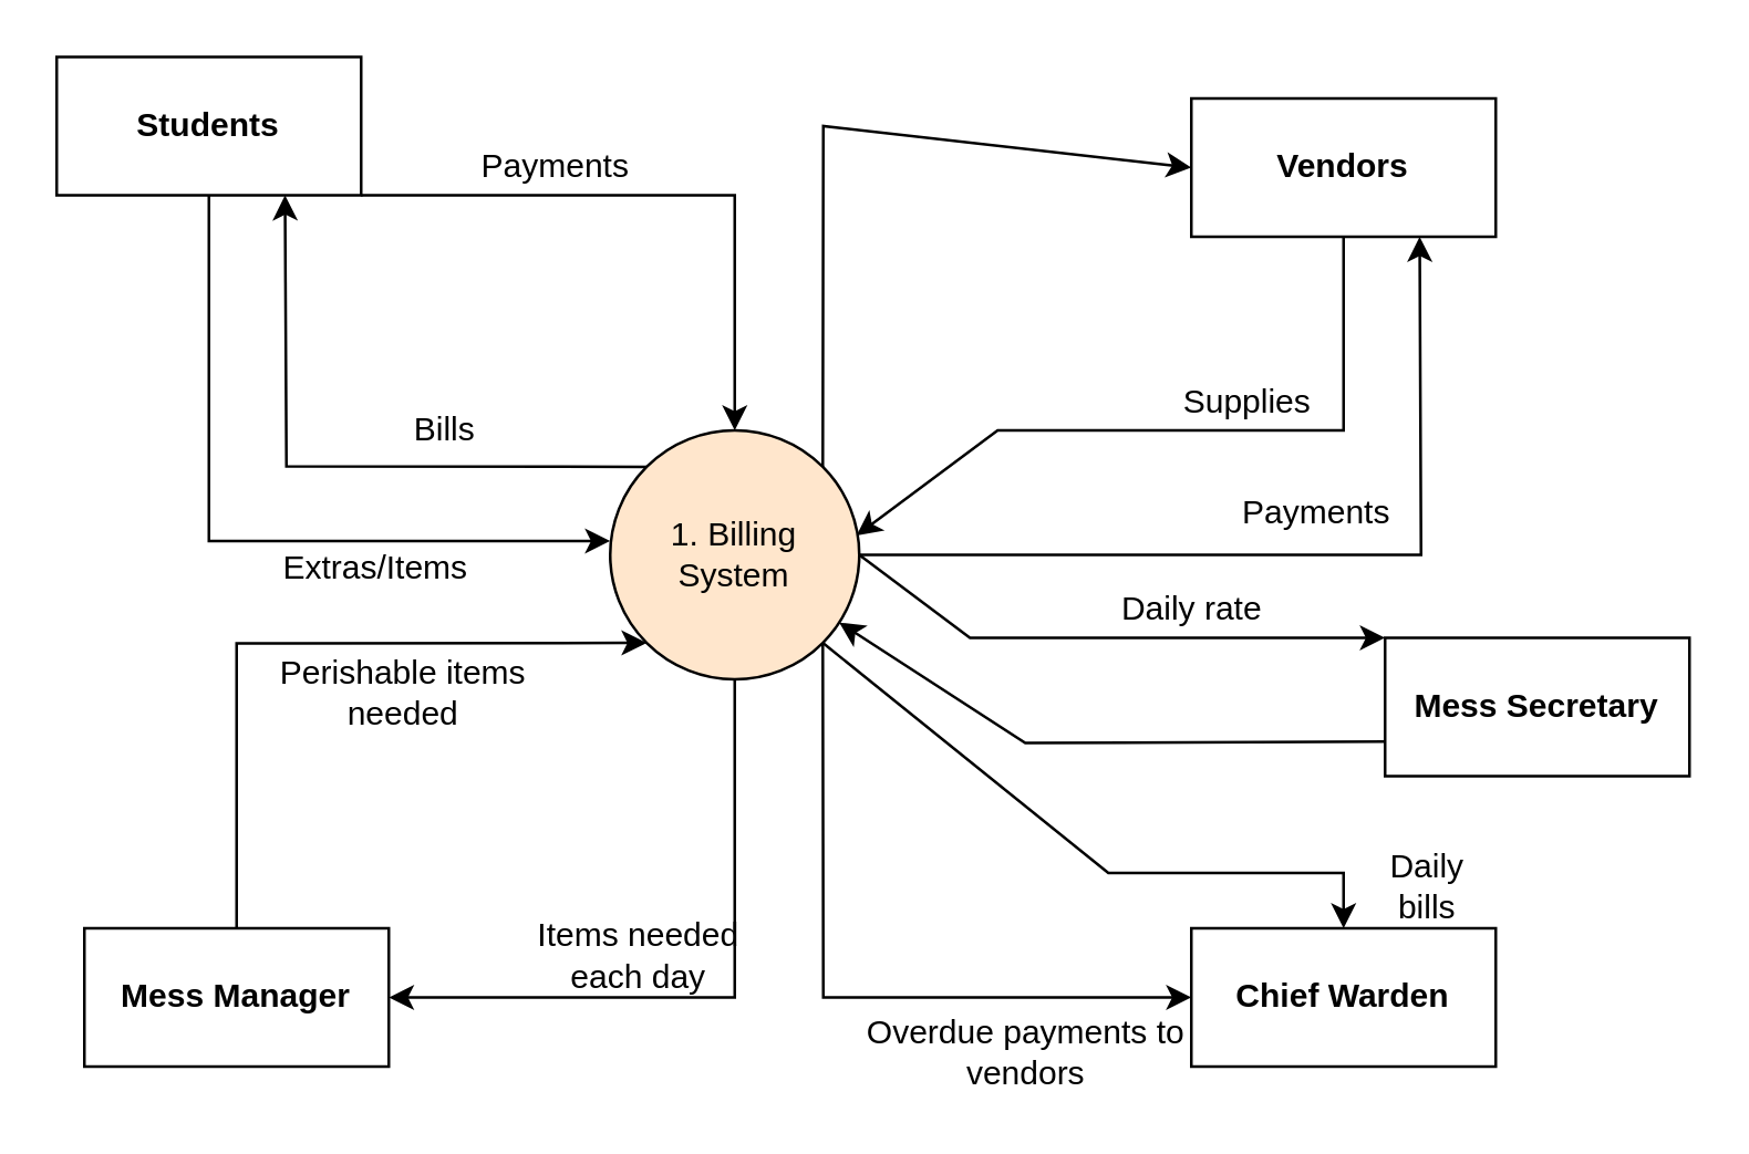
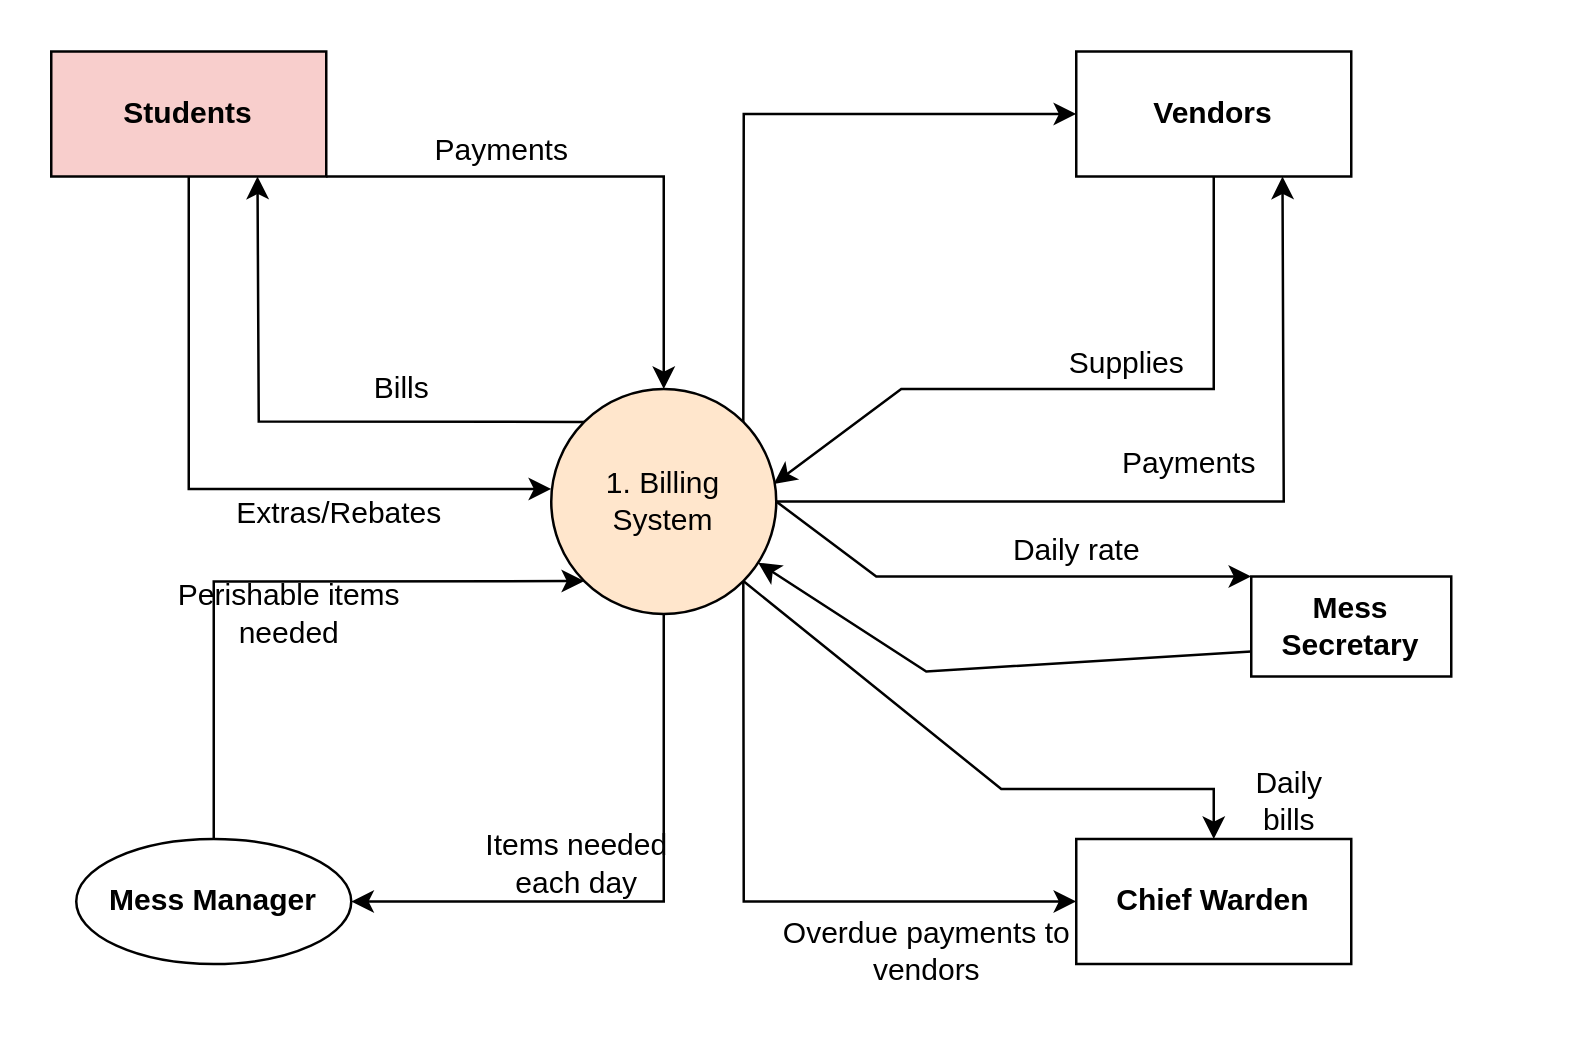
  <mxCell id="0" />
  <mxCell id="1" parent="0" />
- <mxCell id="2" value="Students" style="rounded=0;whiteSpace=wrap;html=1;fontStyle=1" parent="1" vertex="1"><mxGeometry x="20" y="20" width="110" height="50" as="geometry" /></mxCell>
- <mxCell id="3" value="&lt;b&gt;Vendors&lt;/b&gt;" style="rounded=0;whiteSpace=wrap;html=1;" parent="1" vertex="1"><mxGeometry x="430" y="35" width="110" height="50" as="geometry" /></mxCell>
+ <mxCell id="2" value="Students" style="rounded=0;whiteSpace=wrap;html=1;fontStyle=1;fillColor=#f8cecc;" parent="1" vertex="1"><mxGeometry x="20" y="20" width="110" height="50" as="geometry" /></mxCell>
+ <mxCell id="3" value="&lt;b&gt;Vendors&lt;/b&gt;" style="rounded=0;whiteSpace=wrap;html=1;" parent="1" vertex="1"><mxGeometry x="430" y="20" width="110" height="50" as="geometry" /></mxCell>
  <mxCell id="4" style="edgeStyle=orthogonalEdgeStyle;rounded=0;orthogonalLoop=1;jettySize=auto;html=1;exitX=1;exitY=1;exitDx=0;exitDy=0;startArrow=none;startFill=0;endArrow=classic;endFill=1;" edge="1" parent="1" source="5"><mxGeometry relative="1" as="geometry"><mxPoint x="297" y="232" as="targetPoint" /></mxGeometry></mxCell>
  <mxCell id="5" value="1. Billing System" style="ellipse;whiteSpace=wrap;html=1;aspect=fixed;fillColor=#ffe6cc;" parent="1" vertex="1"><mxGeometry x="220" y="155" width="90" height="90" as="geometry" /></mxCell>
  <mxCell id="6" value="" style="endArrow=classic;html=1;rounded=0;exitX=0.5;exitY=1;exitDx=0;exitDy=0;" parent="1" source="2" edge="1"><mxGeometry width="50" height="50" relative="1" as="geometry"><mxPoint x="370" y="265" as="sourcePoint" /><mxPoint x="220" y="195" as="targetPoint" /><Array as="points"><mxPoint x="75" y="195" /></Array></mxGeometry></mxCell>
  <mxCell id="7" value="" style="endArrow=classic;html=1;rounded=0;entryX=0.75;entryY=1;entryDx=0;entryDy=0;exitX=0;exitY=0;exitDx=0;exitDy=0;" parent="1" source="5" target="2" edge="1"><mxGeometry width="50" height="50" relative="1" as="geometry"><mxPoint x="210" y="165" as="sourcePoint" /><mxPoint x="420" y="205" as="targetPoint" /><Array as="points"><mxPoint x="103" y="168" /></Array></mxGeometry></mxCell>
  <mxCell id="8" value="" style="endArrow=classic;html=1;rounded=0;exitX=1;exitY=1;exitDx=0;exitDy=0;entryX=0.5;entryY=0;entryDx=0;entryDy=0;" parent="1" source="2" target="5" edge="1"><mxGeometry width="50" height="50" relative="1" as="geometry"><mxPoint x="370" y="255" as="sourcePoint" /><mxPoint x="130" y="145" as="targetPoint" /><Array as="points"><mxPoint x="160" y="70" /><mxPoint x="265" y="70" /></Array></mxGeometry></mxCell>
  <mxCell id="9" value="" style="endArrow=classic;html=1;rounded=0;entryX=0;entryY=0.5;entryDx=0;entryDy=0;exitX=1;exitY=0;exitDx=0;exitDy=0;" parent="1" source="5" target="3" edge="1"><mxGeometry width="50" height="50" relative="1" as="geometry"><mxPoint x="310" y="175" as="sourcePoint" /><mxPoint x="305" y="70" as="targetPoint" /><Array as="points"><mxPoint x="297" y="45" /></Array></mxGeometry></mxCell>
  <mxCell id="10" value="" style="endArrow=none;html=1;rounded=0;exitX=0.989;exitY=0.422;exitDx=0;exitDy=0;exitPerimeter=0;entryX=0.5;entryY=1;entryDx=0;entryDy=0;endFill=0;startArrow=classic;startFill=1;" parent="1" source="5" target="3" edge="1"><mxGeometry width="50" height="50" relative="1" as="geometry"><mxPoint x="369" y="220" as="sourcePoint" /><mxPoint x="419" y="170" as="targetPoint" /><Array as="points"><mxPoint x="360" y="155" /><mxPoint x="485" y="155" /></Array></mxGeometry></mxCell>
- <mxCell id="11" value="Extras/Items" style="text;html=1;align=center;verticalAlign=middle;resizable=0;points=[];autosize=1;strokeColor=none;fillColor=none;" parent="1" vertex="1"><mxGeometry x="90" y="195" width="90" height="20" as="geometry" /></mxCell>
+ <mxCell id="11" value="Extras/Rebates" style="text;html=1;align=center;verticalAlign=middle;resizable=0;points=[];autosize=1;strokeColor=none;fillColor=none;" parent="1" vertex="1"><mxGeometry x="90" y="195" width="90" height="20" as="geometry" /></mxCell>
  <mxCell id="12" value="Payments" style="text;html=1;align=center;verticalAlign=middle;resizable=0;points=[];autosize=1;strokeColor=none;fillColor=none;" parent="1" vertex="1"><mxGeometry x="170" y="50" width="60" height="20" as="geometry" /></mxCell>
  <mxCell id="13" value="Bills" style="text;html=1;align=center;verticalAlign=middle;resizable=0;points=[];autosize=1;strokeColor=none;fillColor=none;" parent="1" vertex="1"><mxGeometry x="140" y="145" width="40" height="20" as="geometry" /></mxCell>
  <mxCell id="14" value="Daily &lt;br&gt;bills" style="text;html=1;align=center;verticalAlign=middle;resizable=0;points=[];autosize=1;strokeColor=none;fillColor=none;" parent="1" vertex="1"><mxGeometry x="490" y="305" width="50" height="30" as="geometry" /></mxCell>
  <mxCell id="15" value="" style="endArrow=classic;html=1;rounded=0;entryX=0;entryY=0;entryDx=0;entryDy=0;exitX=1;exitY=0.5;exitDx=0;exitDy=0;" parent="1" source="5" target="17" edge="1"><mxGeometry width="50" height="50" relative="1" as="geometry"><mxPoint x="330" y="225" as="sourcePoint" /><mxPoint x="265" y="335" as="targetPoint" /><Array as="points"><mxPoint x="350" y="230" /></Array></mxGeometry></mxCell>
- <mxCell id="16" value="Mess Manager" style="rounded=0;whiteSpace=wrap;html=1;fontStyle=1" vertex="1" parent="1"><mxGeometry x="30" y="335" width="110" height="50" as="geometry" /></mxCell>
- <mxCell id="17" value="Mess Secretary" style="rounded=0;whiteSpace=wrap;html=1;fontStyle=1" vertex="1" parent="1"><mxGeometry x="500" y="230" width="110" height="50" as="geometry" /></mxCell>
+ <mxCell id="16" value="Mess Manager" style="ellipse;whiteSpace=wrap;html=1;fontStyle=1;" vertex="1" parent="1"><mxGeometry x="30" y="335" width="110" height="50" as="geometry" /></mxCell>
+ <mxCell id="17" value="Mess Secretary" style="rounded=0;whiteSpace=wrap;html=1;fontStyle=1" vertex="1" parent="1"><mxGeometry x="500" y="230" width="80" height="40" as="geometry" /></mxCell>
  <mxCell id="18" value="&lt;b&gt;Chief Warden&lt;/b&gt;" style="rounded=0;whiteSpace=wrap;html=1;" vertex="1" parent="1"><mxGeometry x="430" y="335" width="110" height="50" as="geometry" /></mxCell>
  <mxCell id="19" value="Supplies" style="text;html=1;align=center;verticalAlign=middle;resizable=0;points=[];autosize=1;strokeColor=none;fillColor=none;" vertex="1" parent="1"><mxGeometry x="420" y="135" width="60" height="20" as="geometry" /></mxCell>
  <mxCell id="20" value="" style="endArrow=none;html=1;rounded=0;exitX=0.75;exitY=1;exitDx=0;exitDy=0;entryX=1;entryY=0.5;entryDx=0;entryDy=0;startArrow=classic;startFill=1;endFill=0;" edge="1" parent="1" source="3" target="5"><mxGeometry width="50" height="50" relative="1" as="geometry"><mxPoint x="370" y="315" as="sourcePoint" /><mxPoint x="420" y="265" as="targetPoint" /><Array as="points"><mxPoint x="513" y="200" /></Array></mxGeometry></mxCell>
  <mxCell id="21" value="Payments" style="text;html=1;align=center;verticalAlign=middle;resizable=0;points=[];autosize=1;strokeColor=none;fillColor=none;" vertex="1" parent="1"><mxGeometry x="445" y="175" width="60" height="20" as="geometry" /></mxCell>
  <mxCell id="22" value="" style="endArrow=classic;html=1;rounded=0;entryX=0.5;entryY=0;entryDx=0;entryDy=0;exitX=1;exitY=1;exitDx=0;exitDy=0;" edge="1" parent="1" source="5" target="18"><mxGeometry width="50" height="50" relative="1" as="geometry"><mxPoint x="240" y="285" as="sourcePoint" /><mxPoint x="290" y="235" as="targetPoint" /><Array as="points"><mxPoint x="400" y="315" /><mxPoint x="485" y="315" /></Array></mxGeometry></mxCell>
  <mxCell id="23" value="" style="endArrow=classic;html=1;rounded=0;exitX=1;exitY=1;exitDx=0;exitDy=0;entryX=0;entryY=0.5;entryDx=0;entryDy=0;" edge="1" parent="1" source="5" target="18"><mxGeometry width="50" height="50" relative="1" as="geometry"><mxPoint x="240" y="285" as="sourcePoint" /><mxPoint x="340" y="325" as="targetPoint" /><Array as="points"><mxPoint x="297" y="360" /></Array></mxGeometry></mxCell>
  <mxCell id="24" value="Overdue payments to &lt;br&gt;vendors" style="text;html=1;align=center;verticalAlign=middle;resizable=0;points=[];autosize=1;strokeColor=none;fillColor=none;" vertex="1" parent="1"><mxGeometry x="310" y="365" width="120" height="30" as="geometry" /></mxCell>
  <mxCell id="25" value="Daily rate" style="text;html=1;align=center;verticalAlign=middle;resizable=0;points=[];autosize=1;strokeColor=none;fillColor=none;" vertex="1" parent="1"><mxGeometry x="400" y="210" width="60" height="20" as="geometry" /></mxCell>
  <mxCell id="26" value="" style="endArrow=classic;html=1;rounded=0;exitX=0;exitY=0.75;exitDx=0;exitDy=0;" edge="1" parent="1" source="17" target="5"><mxGeometry width="50" height="50" relative="1" as="geometry"><mxPoint x="240" y="205" as="sourcePoint" /><mxPoint x="360" y="263" as="targetPoint" /><Array as="points"><mxPoint x="370" y="268" /></Array></mxGeometry></mxCell>
  <mxCell id="27" value="" style="endArrow=classic;html=1;rounded=0;entryX=1;entryY=0.5;entryDx=0;entryDy=0;exitX=0.5;exitY=1;exitDx=0;exitDy=0;" edge="1" parent="1" source="5" target="16"><mxGeometry width="50" height="50" relative="1" as="geometry"><mxPoint x="240" y="205" as="sourcePoint" /><mxPoint x="290" y="155" as="targetPoint" /><Array as="points"><mxPoint x="265" y="360" /></Array></mxGeometry></mxCell>
  <mxCell id="28" value="" style="endArrow=classic;html=1;rounded=0;entryX=0;entryY=1;entryDx=0;entryDy=0;exitX=0.5;exitY=0;exitDx=0;exitDy=0;" edge="1" parent="1" source="16" target="5"><mxGeometry width="50" height="50" relative="1" as="geometry"><mxPoint x="110" y="335" as="sourcePoint" /><mxPoint x="160" y="285" as="targetPoint" /><Array as="points"><mxPoint x="85" y="232" /></Array></mxGeometry></mxCell>
- <mxCell id="29" value="Perishable items &lt;br&gt;needed" style="text;html=1;align=center;verticalAlign=middle;resizable=0;points=[];autosize=1;strokeColor=none;fillColor=none;" vertex="1" parent="1"><mxGeometry x="100" y="235" width="90" height="30" as="geometry" /></mxCell>
+ <mxCell id="29" value="Perishable items &lt;br&gt;needed" style="text;html=1;align=center;verticalAlign=middle;resizable=0;points=[];autosize=1;strokeColor=none;fillColor=none;" vertex="1" parent="1"><mxGeometry x="70" y="230" width="90" height="30" as="geometry" /></mxCell>
  <mxCell id="30" value="Items needed &lt;br&gt;each day" style="text;html=1;align=center;verticalAlign=middle;resizable=0;points=[];autosize=1;strokeColor=none;fillColor=none;" vertex="1" parent="1"><mxGeometry x="190" y="330" width="80" height="30" as="geometry" /></mxCell>
